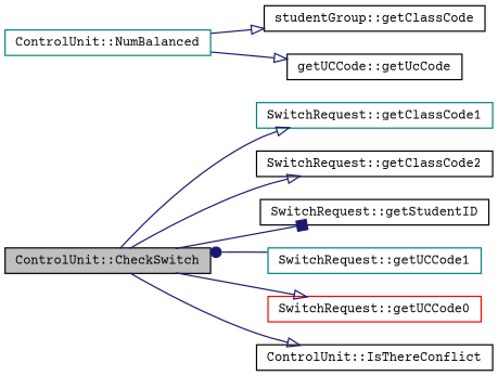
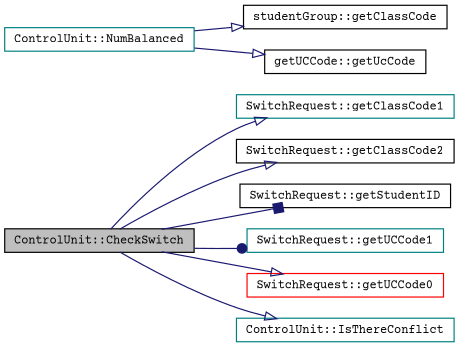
  digraph {
    fontname="Courier Prime"
    rankdir=LR
    node [color=black fillcolor=white fontname="Courier Prime" fontsize=10 shape=record style=filled]
    edge [arrowhead=onormal color=midnightblue fontname="Courier Prime" fontsize=10 labelfontname=Helvetica labelfontsize=10 style=solid]
    n1 [fillcolor=grey75 fontcolor=black height=0.2 label="ControlUnit::CheckSwitch" width=0.4]
    n2 [color=teal height=0.2 label="SwitchRequest::getClassCode1" width=0.4]
    n3 [height=0.2 label="SwitchRequest::getClassCode2" width=0.4]
    n4 [height=0.2 label="SwitchRequest::getStudentID" width=0.4]
    n5 [color=teal height=0.2 label="SwitchRequest::getUCCode1" width=0.4]
    n6 [color=red height=0.2 label="SwitchRequest::getUCCode0" width=0.4]
-   n7 [height=0.2 label="ControlUnit::IsThereConflict" width=0.4]
+   n7 [color=teal height=0.2 label="ControlUnit::IsThereConflict" width=0.4]
    n8 [color=teal height=0.2 label="ControlUnit::NumBalanced" width=0.4]
    n9 [height=0.2 label="studentGroup::getClassCode" width=0.4]
    n10 [height=0.2 label="getUCCode::getUcCode" width=0.4]
    n1 -> n2
    n1 -> n3
    n1 -> n4 [arrowhead=box]
-   n5 -> n1 [arrowhead=dot]
+   n1 -> n5 [arrowhead=dot]
    n1 -> n6
    n1 -> n7
    n8 -> n9
    n8 -> n10
  }
